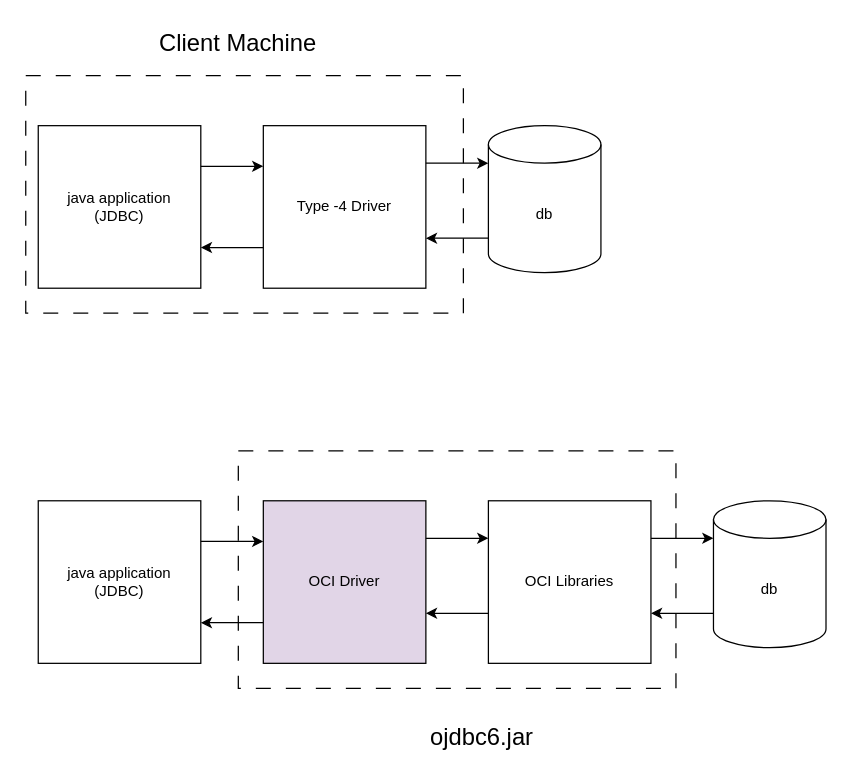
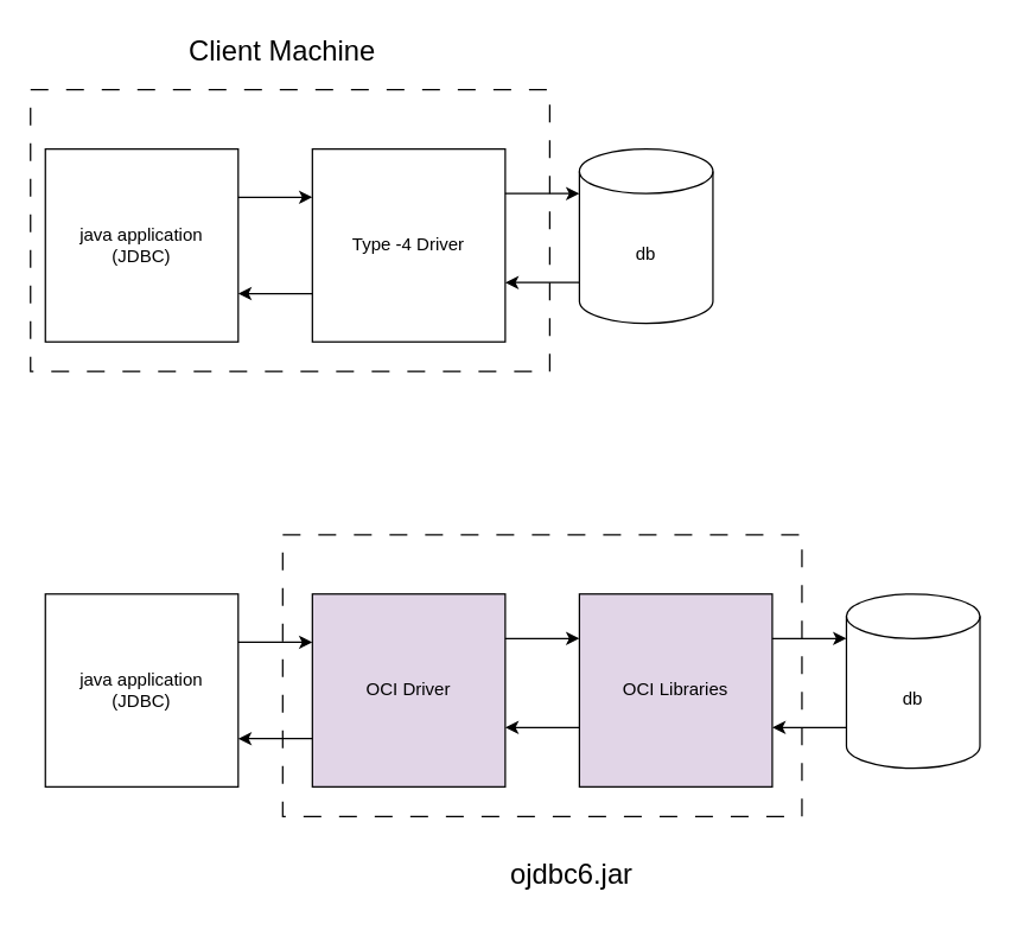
  <mxCell id="0" />
  <mxCell id="1" parent="0" />
  <mxCell id="2" value="" style="rounded=0;whiteSpace=wrap;html=1;dashed=1;dashPattern=12 12;" vertex="1" parent="1"><mxGeometry x="20" y="60" width="350" height="190" as="geometry" /></mxCell>
  <mxCell id="3" value="java application&lt;br&gt;(JDBC)" style="whiteSpace=wrap;html=1;aspect=fixed;" vertex="1" parent="1"><mxGeometry x="30" y="100" width="130" height="130" as="geometry" /></mxCell>
  <mxCell id="4" value="Type -4 Driver" style="whiteSpace=wrap;html=1;aspect=fixed;" vertex="1" parent="1"><mxGeometry x="210" y="100" width="130" height="130" as="geometry" /></mxCell>
  <mxCell id="5" value="db" style="shape=cylinder3;whiteSpace=wrap;html=1;boundedLbl=1;backgroundOutline=1;size=15;" vertex="1" parent="1"><mxGeometry x="390" y="100" width="90" height="117.5" as="geometry" /></mxCell>
  <mxCell id="6" value="" style="endArrow=classic;html=1;rounded=0;exitX=1;exitY=0.25;exitDx=0;exitDy=0;entryX=0;entryY=0.25;entryDx=0;entryDy=0;" edge="1" parent="1" source="3" target="4"><mxGeometry width="50" height="50" relative="1" as="geometry"><mxPoint x="360" y="320" as="sourcePoint" /><mxPoint x="410" y="270" as="targetPoint" /></mxGeometry></mxCell>
  <mxCell id="7" value="" style="endArrow=classic;html=1;rounded=0;exitX=1;exitY=0.25;exitDx=0;exitDy=0;entryX=0;entryY=0.25;entryDx=0;entryDy=0;" edge="1" parent="1"><mxGeometry width="50" height="50" relative="1" as="geometry"><mxPoint x="340" y="130" as="sourcePoint" /><mxPoint x="390" y="130" as="targetPoint" /></mxGeometry></mxCell>
  <mxCell id="8" value="" style="endArrow=classic;html=1;rounded=0;entryX=1;entryY=0.75;entryDx=0;entryDy=0;exitX=0;exitY=0.75;exitDx=0;exitDy=0;" edge="1" parent="1" source="4" target="3"><mxGeometry width="50" height="50" relative="1" as="geometry"><mxPoint x="360" y="320" as="sourcePoint" /><mxPoint x="410" y="270" as="targetPoint" /></mxGeometry></mxCell>
  <mxCell id="9" value="" style="endArrow=classic;html=1;rounded=0;entryX=1;entryY=0.75;entryDx=0;entryDy=0;exitX=0;exitY=0.75;exitDx=0;exitDy=0;" edge="1" parent="1"><mxGeometry width="50" height="50" relative="1" as="geometry"><mxPoint x="390" y="190" as="sourcePoint" /><mxPoint x="340" y="190" as="targetPoint" /></mxGeometry></mxCell>
  <mxCell id="10" value="Client Machine" style="text;strokeColor=none;align=center;fillColor=none;html=1;verticalAlign=middle;whiteSpace=wrap;rounded=0;fontSize=19;" vertex="1" parent="1"><mxGeometry x="120" y="20" width="140" height="30" as="geometry" /></mxCell>
  <mxCell id="11" value="" style="rounded=0;whiteSpace=wrap;html=1;dashed=1;dashPattern=12 12;" vertex="1" parent="1"><mxGeometry x="190" y="360" width="350" height="190" as="geometry" /></mxCell>
  <mxCell id="12" value="java application&lt;br&gt;(JDBC)" style="whiteSpace=wrap;html=1;aspect=fixed;" vertex="1" parent="1"><mxGeometry x="30" y="400" width="130" height="130" as="geometry" /></mxCell>
  <mxCell id="13" value="OCI Driver" style="whiteSpace=wrap;html=1;aspect=fixed;fillColor=#e1d5e7;" vertex="1" parent="1"><mxGeometry x="210" y="400" width="130" height="130" as="geometry" /></mxCell>
- <mxCell id="14" value="OCI Libraries" style="whiteSpace=wrap;html=1;aspect=fixed;" vertex="1" parent="1"><mxGeometry x="390" y="400" width="130" height="130" as="geometry" /></mxCell>
+ <mxCell id="14" value="OCI Libraries" style="whiteSpace=wrap;html=1;aspect=fixed;fillColor=#e1d5e7;" vertex="1" parent="1"><mxGeometry x="390" y="400" width="130" height="130" as="geometry" /></mxCell>
  <mxCell id="15" value="db" style="shape=cylinder3;whiteSpace=wrap;html=1;boundedLbl=1;backgroundOutline=1;size=15;" vertex="1" parent="1"><mxGeometry x="570" y="400" width="90" height="117.5" as="geometry" /></mxCell>
  <mxCell id="16" value="" style="endArrow=classic;html=1;rounded=0;exitX=1;exitY=0.25;exitDx=0;exitDy=0;entryX=0;entryY=0.25;entryDx=0;entryDy=0;" edge="1" parent="1" source="12" target="13"><mxGeometry width="50" height="50" relative="1" as="geometry"><mxPoint x="360" y="620" as="sourcePoint" /><mxPoint x="410" y="570" as="targetPoint" /></mxGeometry></mxCell>
  <mxCell id="17" value="" style="endArrow=classic;html=1;rounded=0;exitX=1;exitY=0.25;exitDx=0;exitDy=0;entryX=0;entryY=0.25;entryDx=0;entryDy=0;" edge="1" parent="1"><mxGeometry width="50" height="50" relative="1" as="geometry"><mxPoint x="340" y="430" as="sourcePoint" /><mxPoint x="390" y="430" as="targetPoint" /></mxGeometry></mxCell>
  <mxCell id="18" value="" style="endArrow=classic;html=1;rounded=0;exitX=1;exitY=0.25;exitDx=0;exitDy=0;entryX=0;entryY=0.25;entryDx=0;entryDy=0;" edge="1" parent="1"><mxGeometry width="50" height="50" relative="1" as="geometry"><mxPoint x="520" y="430" as="sourcePoint" /><mxPoint x="570" y="430" as="targetPoint" /></mxGeometry></mxCell>
  <mxCell id="19" value="" style="endArrow=classic;html=1;rounded=0;entryX=1;entryY=0.75;entryDx=0;entryDy=0;exitX=0;exitY=0.75;exitDx=0;exitDy=0;" edge="1" parent="1" source="13" target="12"><mxGeometry width="50" height="50" relative="1" as="geometry"><mxPoint x="360" y="620" as="sourcePoint" /><mxPoint x="410" y="570" as="targetPoint" /></mxGeometry></mxCell>
  <mxCell id="20" value="" style="endArrow=classic;html=1;rounded=0;entryX=1;entryY=0.75;entryDx=0;entryDy=0;exitX=0;exitY=0.75;exitDx=0;exitDy=0;" edge="1" parent="1"><mxGeometry width="50" height="50" relative="1" as="geometry"><mxPoint x="390" y="490" as="sourcePoint" /><mxPoint x="340" y="490" as="targetPoint" /></mxGeometry></mxCell>
  <mxCell id="21" value="" style="endArrow=classic;html=1;rounded=0;entryX=1;entryY=0.75;entryDx=0;entryDy=0;exitX=0;exitY=0.75;exitDx=0;exitDy=0;" edge="1" parent="1"><mxGeometry width="50" height="50" relative="1" as="geometry"><mxPoint x="570" y="490" as="sourcePoint" /><mxPoint x="520" y="490" as="targetPoint" /></mxGeometry></mxCell>
  <mxCell id="22" value="ojdbc6.jar" style="text;strokeColor=none;align=center;fillColor=none;html=1;verticalAlign=middle;whiteSpace=wrap;rounded=0;fontSize=19;" vertex="1" parent="1"><mxGeometry x="315" y="575" width="140" height="30" as="geometry" /></mxCell>
